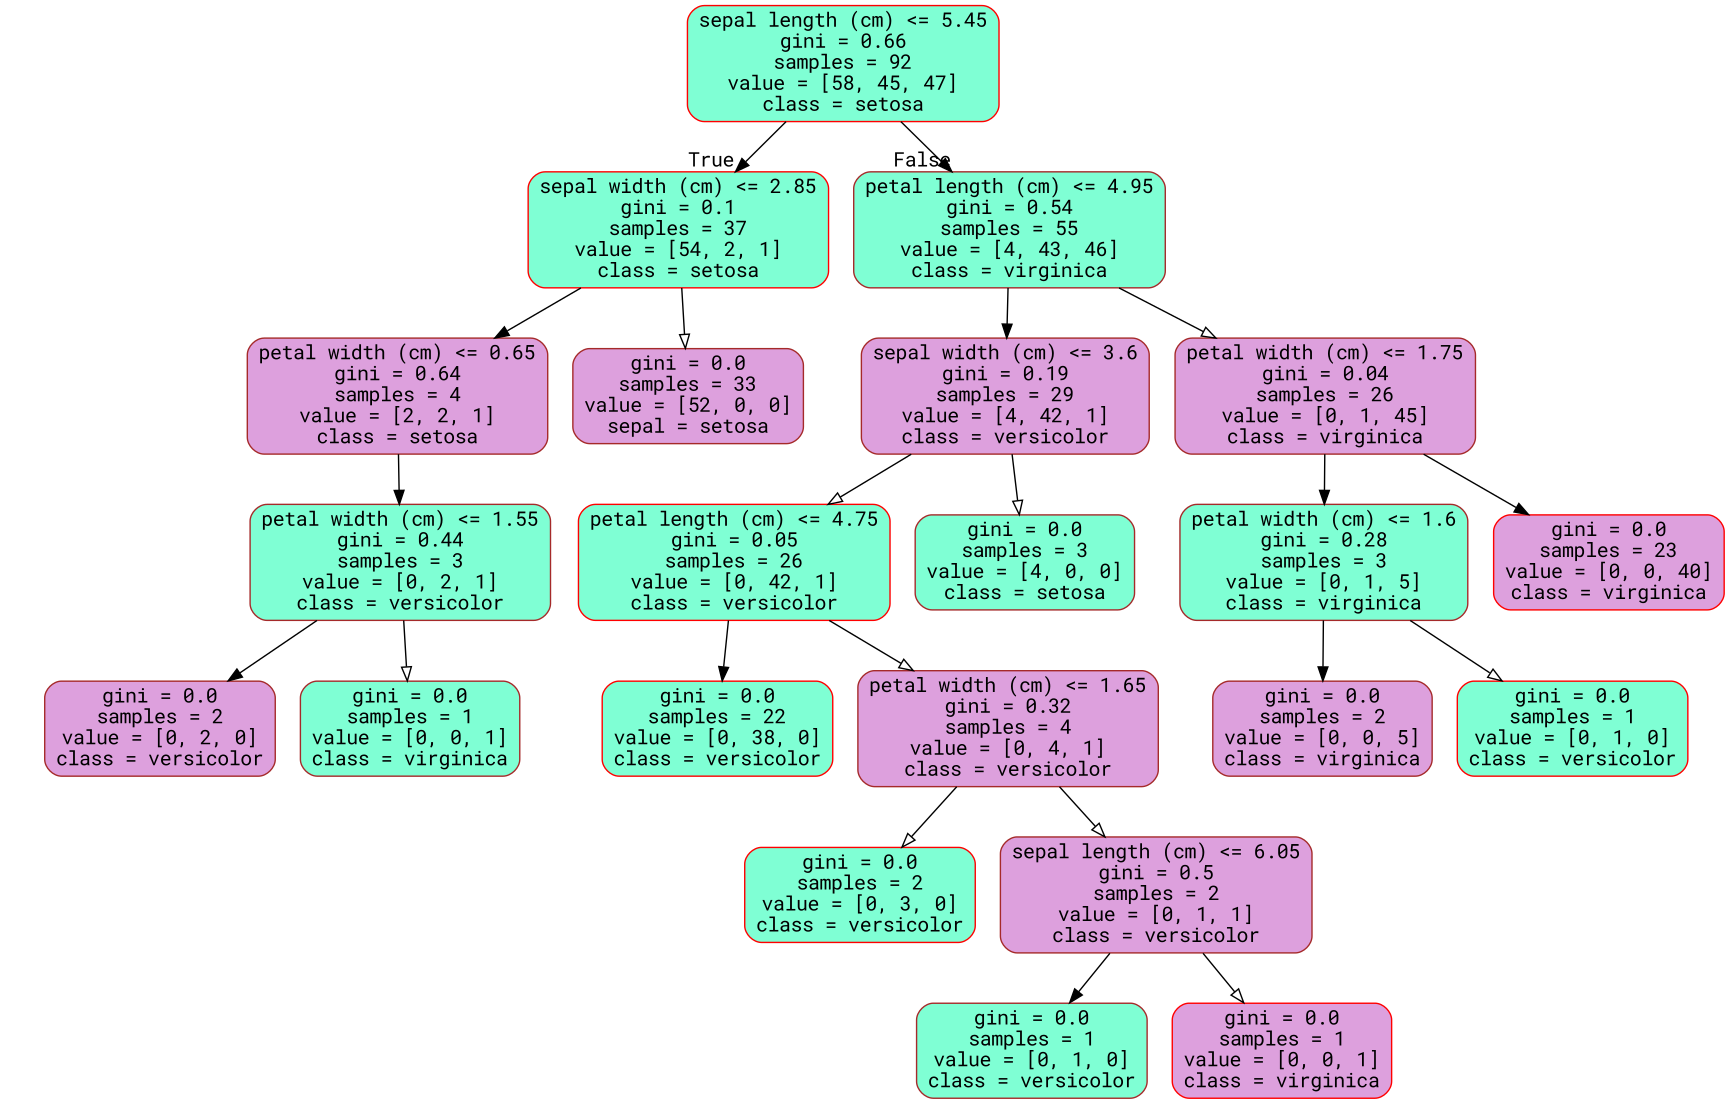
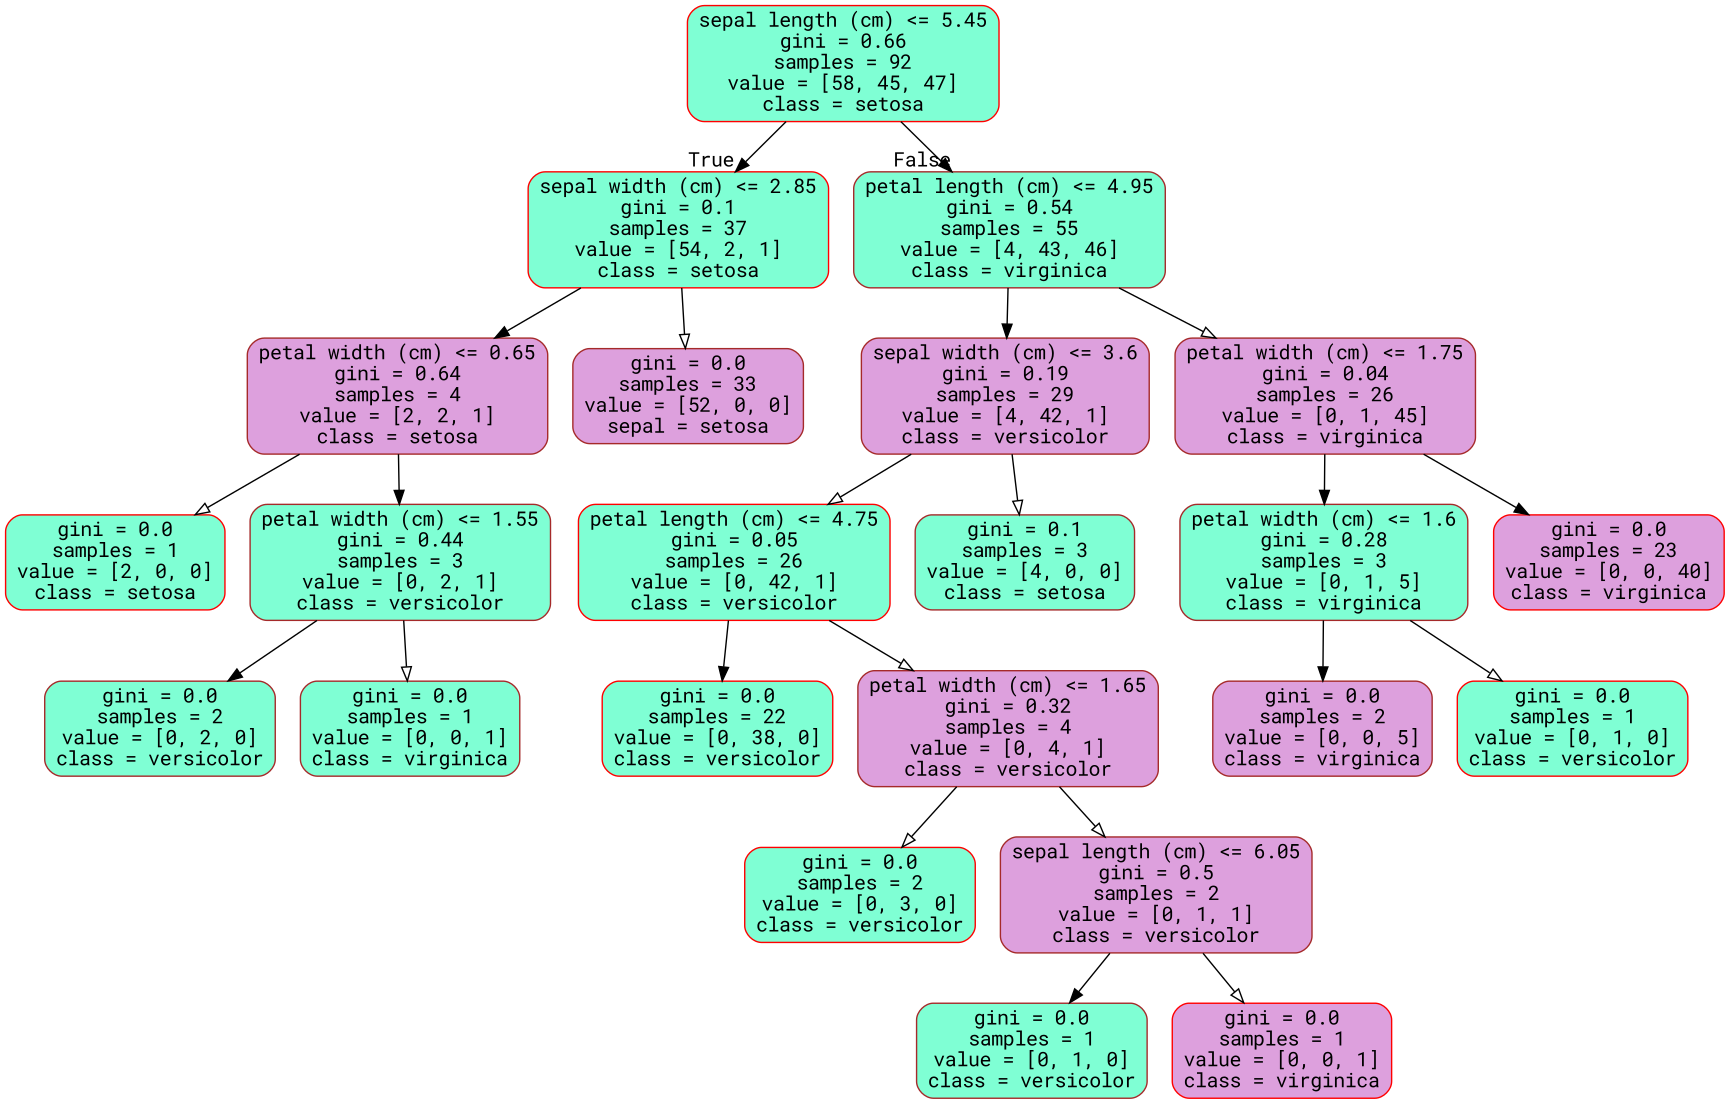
  digraph {
    fontname="Roboto Mono"
    node [color=brown fillcolor=aquamarine fontname="Roboto Mono" shape=box style="filled, rounded"]
    edge [arrowhead=normal fontname="Roboto Mono"]
    n1 [color=red label="sepal length (cm) <= 5.45\ngini = 0.66\nsamples = 92\nvalue = [58, 45, 47]\nclass = setosa"]
    n2 [color=red label="sepal width (cm) <= 2.85\ngini = 0.1\nsamples = 37\nvalue = [54, 2, 1]\nclass = setosa"]
    n3 [label="petal length (cm) <= 4.95\ngini = 0.54\nsamples = 55\nvalue = [4, 43, 46]\nclass = virginica"]
    n4 [fillcolor=plum label="petal width (cm) <= 0.65\ngini = 0.64\nsamples = 4\nvalue = [2, 2, 1]\nclass = setosa"]
    n5 [fillcolor=plum label="gini = 0.0\nsamples = 33\nvalue = [52, 0, 0]\nsepal = setosa"]
    n6 [fillcolor=plum label="sepal width (cm) <= 3.6\ngini = 0.19\nsamples = 29\nvalue = [4, 42, 1]\nclass = versicolor"]
    n7 [fillcolor=plum label="petal width (cm) <= 1.75\ngini = 0.04\nsamples = 26\nvalue = [0, 1, 45]\nclass = virginica"]
+   n8 [color=red label="gini = 0.0\nsamples = 1\nvalue = [2, 0, 0]\nclass = setosa"]
    n9 [label="petal width (cm) <= 1.55\ngini = 0.44\nsamples = 3\nvalue = [0, 2, 1]\nclass = versicolor"]
-   n10 [fillcolor=plum label="gini = 0.0\nsamples = 2\nvalue = [0, 2, 0]\nclass = versicolor"]
+   n10 [label="gini = 0.0\nsamples = 2\nvalue = [0, 2, 0]\nclass = versicolor"]
    n11 [label="gini = 0.0\nsamples = 1\nvalue = [0, 0, 1]\nclass = virginica"]
    n12 [color=red label="petal length (cm) <= 4.75\ngini = 0.05\nsamples = 26\nvalue = [0, 42, 1]\nclass = versicolor"]
-   n13 [label="gini = 0.0\nsamples = 3\nvalue = [4, 0, 0]\nclass = setosa"]
+   n13 [label="gini = 0.1\nsamples = 3\nvalue = [4, 0, 0]\nclass = setosa"]
    n14 [label="petal width (cm) <= 1.6\ngini = 0.28\nsamples = 3\nvalue = [0, 1, 5]\nclass = virginica"]
    n15 [color=red fillcolor=plum label="gini = 0.0\nsamples = 23\nvalue = [0, 0, 40]\nclass = virginica"]
    n16 [color=red label="gini = 0.0\nsamples = 22\nvalue = [0, 38, 0]\nclass = versicolor"]
    n17 [fillcolor=plum label="petal width (cm) <= 1.65\ngini = 0.32\nsamples = 4\nvalue = [0, 4, 1]\nclass = versicolor"]
    n18 [color=red label="gini = 0.0\nsamples = 2\nvalue = [0, 3, 0]\nclass = versicolor"]
    n19 [fillcolor=plum label="sepal length (cm) <= 6.05\ngini = 0.5\nsamples = 2\nvalue = [0, 1, 1]\nclass = versicolor"]
    n20 [label="gini = 0.0\nsamples = 1\nvalue = [0, 1, 0]\nclass = versicolor"]
    n21 [color=red fillcolor=plum label="gini = 0.0\nsamples = 1\nvalue = [0, 0, 1]\nclass = virginica"]
    n22 [fillcolor=plum label="gini = 0.0\nsamples = 2\nvalue = [0, 0, 5]\nclass = virginica"]
    n23 [color=red label="gini = 0.0\nsamples = 1\nvalue = [0, 1, 0]\nclass = versicolor"]
    n1 -> n2 [headlabel=True labelangle=45 labeldistance=2.5]
    n1 -> n3 [headlabel=False labelangle=-45 labeldistance=2.5]
    n2 -> n4
    n2 -> n5 [arrowhead=onormal]
    n3 -> n6
    n3 -> n7 [arrowhead=onormal]
+   n4 -> n8 [arrowhead=onormal]
    n4 -> n9
    n6 -> n12 [arrowhead=onormal]
    n6 -> n13 [arrowhead=onormal]
    n7 -> n14
    n7 -> n15
    n9 -> n10
    n9 -> n11 [arrowhead=onormal]
    n12 -> n16
    n12 -> n17 [arrowhead=onormal]
    n14 -> n22
    n14 -> n23 [arrowhead=onormal]
    n17 -> n18 [arrowhead=onormal]
    n17 -> n19 [arrowhead=onormal]
    n19 -> n20
    n19 -> n21 [arrowhead=onormal]
  }
